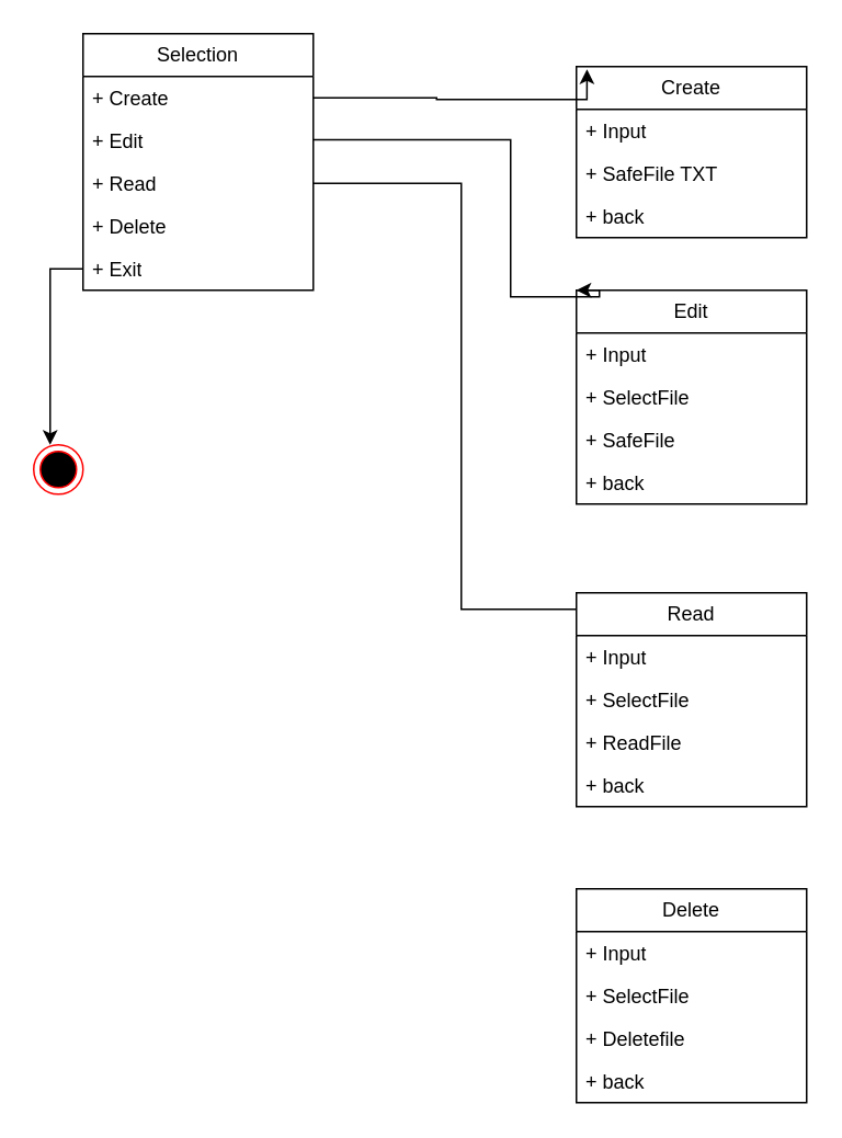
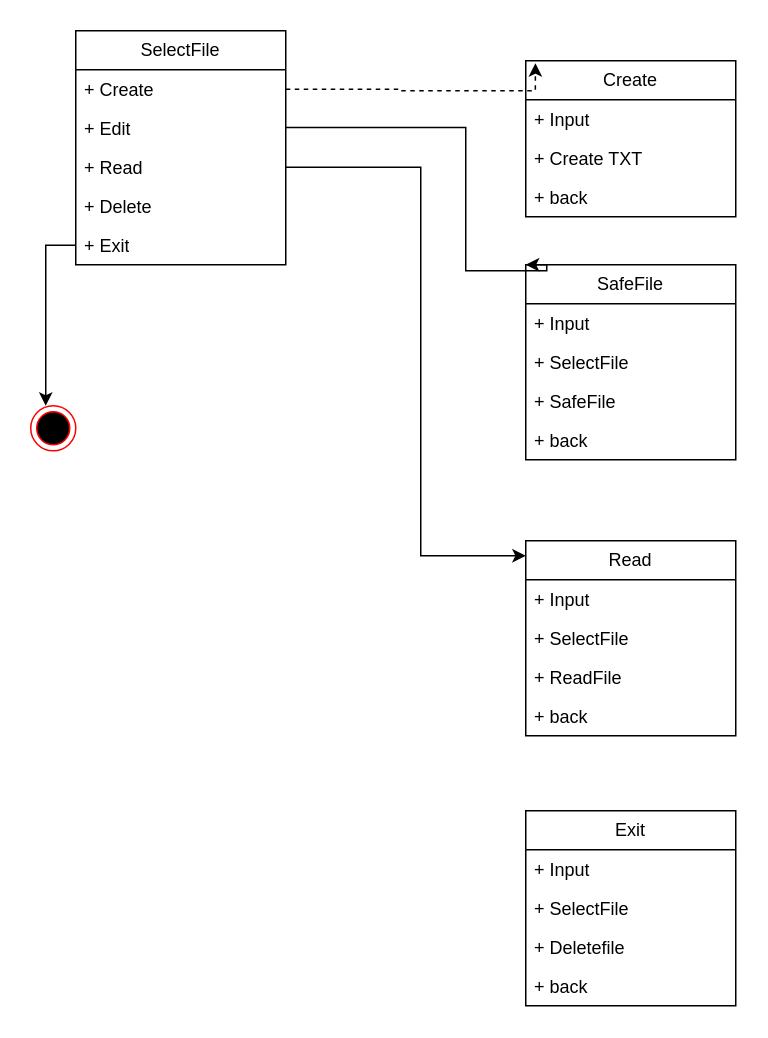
  <mxCell id="0" />
  <mxCell id="1" parent="0" />
- <mxCell id="2" value="Selection" style="swimlane;fontStyle=0;childLayout=stackLayout;horizontal=1;startSize=26;fillColor=none;horizontalStack=0;resizeParent=1;resizeParentMax=0;resizeLast=0;collapsible=1;marginBottom=0;whiteSpace=wrap;html=1;" vertex="1" parent="1"><mxGeometry x="50" y="20" width="140" height="156" as="geometry" /></mxCell>
+ <mxCell id="2" value="SelectFile" style="swimlane;fontStyle=0;childLayout=stackLayout;horizontal=1;startSize=26;fillColor=none;horizontalStack=0;resizeParent=1;resizeParentMax=0;resizeLast=0;collapsible=1;marginBottom=0;whiteSpace=wrap;html=1;" vertex="1" parent="1"><mxGeometry x="50" y="20" width="140" height="156" as="geometry" /></mxCell>
  <mxCell id="3" value="+ Create" style="text;strokeColor=none;fillColor=none;align=left;verticalAlign=top;spacingLeft=4;spacingRight=4;overflow=hidden;rotatable=0;points=[[0,0.5],[1,0.5]];portConstraint=eastwest;whiteSpace=wrap;html=1;" vertex="1" parent="2"><mxGeometry y="26" width="140" height="26" as="geometry" /></mxCell>
  <mxCell id="4" value="+ Edit" style="text;strokeColor=none;fillColor=none;align=left;verticalAlign=top;spacingLeft=4;spacingRight=4;overflow=hidden;rotatable=0;points=[[0,0.5],[1,0.5]];portConstraint=eastwest;whiteSpace=wrap;html=1;" vertex="1" parent="2"><mxGeometry y="52" width="140" height="26" as="geometry" /></mxCell>
  <mxCell id="5" value="+ Read" style="text;strokeColor=none;fillColor=none;align=left;verticalAlign=top;spacingLeft=4;spacingRight=4;overflow=hidden;rotatable=0;points=[[0,0.5],[1,0.5]];portConstraint=eastwest;whiteSpace=wrap;html=1;" vertex="1" parent="2"><mxGeometry y="78" width="140" height="26" as="geometry" /></mxCell>
  <mxCell id="6" value="+ Delete" style="text;strokeColor=none;fillColor=none;align=left;verticalAlign=top;spacingLeft=4;spacingRight=4;overflow=hidden;rotatable=0;points=[[0,0.5],[1,0.5]];portConstraint=eastwest;whiteSpace=wrap;html=1;" vertex="1" parent="2"><mxGeometry y="104" width="140" height="26" as="geometry" /></mxCell>
  <mxCell id="7" style="edgeStyle=orthogonalEdgeStyle;rounded=0;orthogonalLoop=1;jettySize=auto;html=1;" edge="1" parent="2" source="8"><mxGeometry relative="1" as="geometry"><mxPoint x="-20" y="250" as="targetPoint" /></mxGeometry></mxCell>
  <mxCell id="8" value="+ Exit" style="text;strokeColor=none;fillColor=none;align=left;verticalAlign=top;spacingLeft=4;spacingRight=4;overflow=hidden;rotatable=0;points=[[0,0.5],[1,0.5]];portConstraint=eastwest;whiteSpace=wrap;html=1;" vertex="1" parent="2"><mxGeometry y="130" width="140" height="26" as="geometry" /></mxCell>
  <mxCell id="9" value="Create" style="swimlane;fontStyle=0;childLayout=stackLayout;horizontal=1;startSize=26;fillColor=none;horizontalStack=0;resizeParent=1;resizeParentMax=0;resizeLast=0;collapsible=1;marginBottom=0;whiteSpace=wrap;html=1;" vertex="1" parent="1"><mxGeometry x="350" y="40" width="140" height="104" as="geometry" /></mxCell>
  <mxCell id="10" value="+ Input" style="text;strokeColor=none;fillColor=none;align=left;verticalAlign=top;spacingLeft=4;spacingRight=4;overflow=hidden;rotatable=0;points=[[0,0.5],[1,0.5]];portConstraint=eastwest;whiteSpace=wrap;html=1;" vertex="1" parent="9"><mxGeometry y="26" width="140" height="26" as="geometry" /></mxCell>
- <mxCell id="11" value="+ SafeFile TXT" style="text;strokeColor=none;fillColor=none;align=left;verticalAlign=top;spacingLeft=4;spacingRight=4;overflow=hidden;rotatable=0;points=[[0,0.5],[1,0.5]];portConstraint=eastwest;whiteSpace=wrap;html=1;" vertex="1" parent="9"><mxGeometry y="52" width="140" height="26" as="geometry" /></mxCell>
+ <mxCell id="11" value="+ Create TXT" style="text;strokeColor=none;fillColor=none;align=left;verticalAlign=top;spacingLeft=4;spacingRight=4;overflow=hidden;rotatable=0;points=[[0,0.5],[1,0.5]];portConstraint=eastwest;whiteSpace=wrap;html=1;" vertex="1" parent="9"><mxGeometry y="52" width="140" height="26" as="geometry" /></mxCell>
  <mxCell id="12" value="+ back" style="text;strokeColor=none;fillColor=none;align=left;verticalAlign=top;spacingLeft=4;spacingRight=4;overflow=hidden;rotatable=0;points=[[0,0.5],[1,0.5]];portConstraint=eastwest;whiteSpace=wrap;html=1;" vertex="1" parent="9"><mxGeometry y="78" width="140" height="26" as="geometry" /></mxCell>
- <mxCell id="13" style="edgeStyle=orthogonalEdgeStyle;rounded=0;orthogonalLoop=1;jettySize=auto;html=1;entryX=0.046;entryY=0.016;entryDx=0;entryDy=0;entryPerimeter=0;" edge="1" parent="1" source="3" target="9"><mxGeometry relative="1" as="geometry"><mxPoint x="350" y="59" as="targetPoint" /><Array as="points"><mxPoint x="265" y="59" /><mxPoint x="346" y="60" /></Array></mxGeometry></mxCell>
+ <mxCell id="13" style="edgeStyle=orthogonalEdgeStyle;rounded=0;orthogonalLoop=1;jettySize=auto;html=1;entryX=0.046;entryY=0.016;entryDx=0;entryDy=0;entryPerimeter=0;dashed=1;" edge="1" parent="1" source="3" target="9"><mxGeometry relative="1" as="geometry"><mxPoint x="350" y="59" as="targetPoint" /><Array as="points"><mxPoint x="265" y="59" /><mxPoint x="346" y="60" /></Array></mxGeometry></mxCell>
  <mxCell id="14" style="edgeStyle=orthogonalEdgeStyle;rounded=0;orthogonalLoop=1;jettySize=auto;html=1;entryX=0;entryY=0;entryDx=0;entryDy=0;" edge="1" parent="1" target="15"><mxGeometry relative="1" as="geometry"><mxPoint x="350" y="180" as="targetPoint" /><mxPoint x="190" y="84.519" as="sourcePoint" /><Array as="points"><mxPoint x="310" y="85" /><mxPoint x="310" y="180" /><mxPoint x="364" y="180" /></Array></mxGeometry></mxCell>
- <mxCell id="15" value="Edit" style="swimlane;fontStyle=0;childLayout=stackLayout;horizontal=1;startSize=26;fillColor=none;horizontalStack=0;resizeParent=1;resizeParentMax=0;resizeLast=0;collapsible=1;marginBottom=0;whiteSpace=wrap;html=1;" vertex="1" parent="1"><mxGeometry x="350" y="176" width="140" height="130" as="geometry" /></mxCell>
+ <mxCell id="15" value="SafeFile" style="swimlane;fontStyle=0;childLayout=stackLayout;horizontal=1;startSize=26;fillColor=none;horizontalStack=0;resizeParent=1;resizeParentMax=0;resizeLast=0;collapsible=1;marginBottom=0;whiteSpace=wrap;html=1;" vertex="1" parent="1"><mxGeometry x="350" y="176" width="140" height="130" as="geometry" /></mxCell>
  <mxCell id="16" value="+ Input" style="text;strokeColor=none;fillColor=none;align=left;verticalAlign=top;spacingLeft=4;spacingRight=4;overflow=hidden;rotatable=0;points=[[0,0.5],[1,0.5]];portConstraint=eastwest;whiteSpace=wrap;html=1;" vertex="1" parent="15"><mxGeometry y="26" width="140" height="26" as="geometry" /></mxCell>
  <mxCell id="17" value="+ SelectFile" style="text;strokeColor=none;fillColor=none;align=left;verticalAlign=top;spacingLeft=4;spacingRight=4;overflow=hidden;rotatable=0;points=[[0,0.5],[1,0.5]];portConstraint=eastwest;whiteSpace=wrap;html=1;" vertex="1" parent="15"><mxGeometry y="52" width="140" height="26" as="geometry" /></mxCell>
  <mxCell id="18" value="+ SafeFile" style="text;strokeColor=none;fillColor=none;align=left;verticalAlign=top;spacingLeft=4;spacingRight=4;overflow=hidden;rotatable=0;points=[[0,0.5],[1,0.5]];portConstraint=eastwest;whiteSpace=wrap;html=1;" vertex="1" parent="15"><mxGeometry y="78" width="140" height="26" as="geometry" /></mxCell>
  <mxCell id="19" value="+ back" style="text;strokeColor=none;fillColor=none;align=left;verticalAlign=top;spacingLeft=4;spacingRight=4;overflow=hidden;rotatable=0;points=[[0,0.5],[1,0.5]];portConstraint=eastwest;whiteSpace=wrap;html=1;" vertex="1" parent="15"><mxGeometry y="104" width="140" height="26" as="geometry" /></mxCell>
  <mxCell id="20" value="Read" style="swimlane;fontStyle=0;childLayout=stackLayout;horizontal=1;startSize=26;fillColor=none;horizontalStack=0;resizeParent=1;resizeParentMax=0;resizeLast=0;collapsible=1;marginBottom=0;whiteSpace=wrap;html=1;" vertex="1" parent="1"><mxGeometry x="350" y="360" width="140" height="130" as="geometry" /></mxCell>
  <mxCell id="21" value="+ Input" style="text;strokeColor=none;fillColor=none;align=left;verticalAlign=top;spacingLeft=4;spacingRight=4;overflow=hidden;rotatable=0;points=[[0,0.5],[1,0.5]];portConstraint=eastwest;whiteSpace=wrap;html=1;" vertex="1" parent="20"><mxGeometry y="26" width="140" height="26" as="geometry" /></mxCell>
  <mxCell id="22" value="+ SelectFile" style="text;strokeColor=none;fillColor=none;align=left;verticalAlign=top;spacingLeft=4;spacingRight=4;overflow=hidden;rotatable=0;points=[[0,0.5],[1,0.5]];portConstraint=eastwest;whiteSpace=wrap;html=1;" vertex="1" parent="20"><mxGeometry y="52" width="140" height="26" as="geometry" /></mxCell>
  <mxCell id="23" value="+ ReadFile" style="text;strokeColor=none;fillColor=none;align=left;verticalAlign=top;spacingLeft=4;spacingRight=4;overflow=hidden;rotatable=0;points=[[0,0.5],[1,0.5]];portConstraint=eastwest;whiteSpace=wrap;html=1;" vertex="1" parent="20"><mxGeometry y="78" width="140" height="26" as="geometry" /></mxCell>
  <mxCell id="24" value="+ back" style="text;strokeColor=none;fillColor=none;align=left;verticalAlign=top;spacingLeft=4;spacingRight=4;overflow=hidden;rotatable=0;points=[[0,0.5],[1,0.5]];portConstraint=eastwest;whiteSpace=wrap;html=1;" vertex="1" parent="20"><mxGeometry y="104" width="140" height="26" as="geometry" /></mxCell>
- <mxCell id="25" style="edgeStyle=orthogonalEdgeStyle;rounded=0;orthogonalLoop=1;jettySize=auto;html=1;endArrow=none;" edge="1" parent="1" source="5" target="20"><mxGeometry relative="1" as="geometry"><mxPoint x="290" y="370" as="targetPoint" /><Array as="points"><mxPoint x="280" y="111" /><mxPoint x="280" y="370" /></Array></mxGeometry></mxCell>
- <mxCell id="26" value="Delete" style="swimlane;fontStyle=0;childLayout=stackLayout;horizontal=1;startSize=26;fillColor=none;horizontalStack=0;resizeParent=1;resizeParentMax=0;resizeLast=0;collapsible=1;marginBottom=0;whiteSpace=wrap;html=1;" vertex="1" parent="1"><mxGeometry x="350" y="540" width="140" height="130" as="geometry" /></mxCell>
+ <mxCell id="25" style="edgeStyle=orthogonalEdgeStyle;rounded=0;orthogonalLoop=1;jettySize=auto;html=1;" edge="1" parent="1" source="5" target="20"><mxGeometry relative="1" as="geometry"><mxPoint x="290" y="370" as="targetPoint" /><Array as="points"><mxPoint x="280" y="111" /><mxPoint x="280" y="370" /></Array></mxGeometry></mxCell>
+ <mxCell id="26" value="Exit" style="swimlane;fontStyle=0;childLayout=stackLayout;horizontal=1;startSize=26;fillColor=none;horizontalStack=0;resizeParent=1;resizeParentMax=0;resizeLast=0;collapsible=1;marginBottom=0;whiteSpace=wrap;html=1;" vertex="1" parent="1"><mxGeometry x="350" y="540" width="140" height="130" as="geometry" /></mxCell>
  <mxCell id="27" value="+ Input" style="text;strokeColor=none;fillColor=none;align=left;verticalAlign=top;spacingLeft=4;spacingRight=4;overflow=hidden;rotatable=0;points=[[0,0.5],[1,0.5]];portConstraint=eastwest;whiteSpace=wrap;html=1;" vertex="1" parent="26"><mxGeometry y="26" width="140" height="26" as="geometry" /></mxCell>
  <mxCell id="28" value="+ SelectFile" style="text;strokeColor=none;fillColor=none;align=left;verticalAlign=top;spacingLeft=4;spacingRight=4;overflow=hidden;rotatable=0;points=[[0,0.5],[1,0.5]];portConstraint=eastwest;whiteSpace=wrap;html=1;" vertex="1" parent="26"><mxGeometry y="52" width="140" height="26" as="geometry" /></mxCell>
  <mxCell id="29" value="+ Deletefile" style="text;strokeColor=none;fillColor=none;align=left;verticalAlign=top;spacingLeft=4;spacingRight=4;overflow=hidden;rotatable=0;points=[[0,0.5],[1,0.5]];portConstraint=eastwest;whiteSpace=wrap;html=1;" vertex="1" parent="26"><mxGeometry y="78" width="140" height="26" as="geometry" /></mxCell>
  <mxCell id="30" value="+ back" style="text;strokeColor=none;fillColor=none;align=left;verticalAlign=top;spacingLeft=4;spacingRight=4;overflow=hidden;rotatable=0;points=[[0,0.5],[1,0.5]];portConstraint=eastwest;whiteSpace=wrap;html=1;" vertex="1" parent="26"><mxGeometry y="104" width="140" height="26" as="geometry" /></mxCell>
  <mxCell id="31" value="" style="ellipse;html=1;shape=endState;fillColor=#000000;strokeColor=#ff0000;" vertex="1" parent="1"><mxGeometry x="20" y="270" width="30" height="30" as="geometry" /></mxCell>
